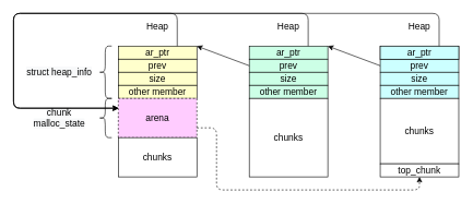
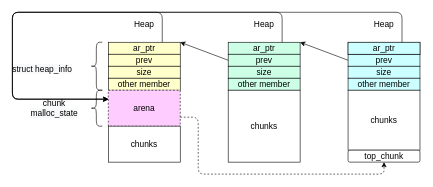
  <mxCell id="0" />
  <mxCell id="1" parent="0" />
  <mxCell id="2" value="ar_ptr" style="rounded=0;whiteSpace=wrap;html=1;fontSize=14;fillColor=#FFFFCC;" vertex="1" parent="1"><mxGeometry x="180" y="70" width="120" height="20" as="geometry" /></mxCell>
  <mxCell id="3" value="prev" style="rounded=0;whiteSpace=wrap;html=1;fontSize=14;fillColor=#FFFFCC;" vertex="1" parent="1"><mxGeometry x="180" y="90" width="120" height="20" as="geometry" /></mxCell>
  <mxCell id="4" value="size" style="rounded=0;whiteSpace=wrap;html=1;fontSize=14;fillColor=#FFFFCC;" vertex="1" parent="1"><mxGeometry x="180" y="110" width="120" height="20" as="geometry" /></mxCell>
  <mxCell id="5" value="other member" style="rounded=0;whiteSpace=wrap;html=1;fontSize=14;fillColor=#FFFFCC;" vertex="1" parent="1"><mxGeometry x="180" y="130" width="120" height="20" as="geometry" /></mxCell>
  <mxCell id="6" value="arena" style="rounded=0;whiteSpace=wrap;html=1;fontSize=14;fillColor=#FFCCFF;dashed=1;" vertex="1" parent="1"><mxGeometry x="180" y="150" width="120" height="60" as="geometry" /></mxCell>
  <mxCell id="7" value="chunks" style="rounded=0;whiteSpace=wrap;html=1;fontSize=14;" vertex="1" parent="1"><mxGeometry x="180" y="210" width="120" height="60" as="geometry" /></mxCell>
  <mxCell id="8" value="" style="shape=curlyBracket;whiteSpace=wrap;html=1;rounded=1;fontSize=14;" vertex="1" parent="1"><mxGeometry x="150" y="70" width="20" height="80" as="geometry" /></mxCell>
  <mxCell id="9" value="ar_ptr" style="rounded=0;whiteSpace=wrap;html=1;fontSize=14;fillColor=#CCFFE6;" vertex="1" parent="1"><mxGeometry x="380" y="70" width="120" height="20" as="geometry" /></mxCell>
  <mxCell id="10" value="prev" style="rounded=0;whiteSpace=wrap;html=1;fontSize=14;fillColor=#CCFFE6;" vertex="1" parent="1"><mxGeometry x="380" y="90" width="120" height="20" as="geometry" /></mxCell>
  <mxCell id="11" value="size" style="rounded=0;whiteSpace=wrap;html=1;fontSize=14;fillColor=#CCFFE6;" vertex="1" parent="1"><mxGeometry x="380" y="110" width="120" height="20" as="geometry" /></mxCell>
  <mxCell id="12" value="other member" style="rounded=0;whiteSpace=wrap;html=1;fontSize=14;fillColor=#CCFFE6;" vertex="1" parent="1"><mxGeometry x="380" y="130" width="120" height="20" as="geometry" /></mxCell>
  <mxCell id="13" value="chunks" style="rounded=0;whiteSpace=wrap;html=1;fontSize=14;" vertex="1" parent="1"><mxGeometry x="380" y="150" width="120" height="120" as="geometry" /></mxCell>
  <mxCell id="14" value="" style="shape=curlyBracket;whiteSpace=wrap;html=1;rounded=1;fontSize=14;" vertex="1" parent="1"><mxGeometry x="150" y="150" width="20" height="60" as="geometry" /></mxCell>
  <mxCell id="15" value="&#10;&#10;&lt;span style=&quot;color: rgb(0, 0, 0); font-family: helvetica; font-size: 14px; font-style: normal; font-weight: 400; letter-spacing: normal; text-align: center; text-indent: 0px; text-transform: none; word-spacing: 0px; background-color: rgb(248, 249, 250); display: inline; float: none;&quot;&gt;chunk malloc_state&lt;/span&gt;&#10;&#10;" style="text;html=1;strokeColor=none;fillColor=none;align=center;verticalAlign=middle;whiteSpace=wrap;rounded=0;fontSize=14;" vertex="1" parent="1"><mxGeometry x="30" y="170" width="120" height="20" as="geometry" /></mxCell>
- <mxCell id="16" value="&lt;span style=&quot;color: rgb(0, 0, 0); font-family: helvetica; font-size: 14px; font-style: normal; font-weight: 400; letter-spacing: normal; text-align: center; text-indent: 0px; text-transform: none; word-spacing: 0px; background-color: rgb(248, 249, 250); display: inline; float: none;&quot;&gt;struct heap_info&lt;/span&gt;" style="text;html=1;strokeColor=none;fillColor=none;align=center;verticalAlign=middle;whiteSpace=wrap;rounded=0;fontSize=14;" vertex="1" parent="1"><mxGeometry x="30" y="100" width="120" height="20" as="geometry" /></mxCell>
+ <mxCell id="16" value="&lt;span style=&quot;color: rgb(0, 0, 0); font-family: helvetica; font-size: 14px; font-style: normal; font-weight: 400; letter-spacing: normal; text-align: center; text-indent: 0px; text-transform: none; word-spacing: 0px; background-color: rgb(248, 249, 250); display: inline; float: none;&quot;&gt;struct heap_info&lt;/span&gt;" style="text;html=1;strokeColor=none;fillColor=none;align=center;verticalAlign=middle;whiteSpace=wrap;rounded=0;fontSize=14;" vertex="1" parent="1"><mxGeometry x="10" y="105" width="120" height="20" as="geometry" /></mxCell>
  <mxCell id="17" value="ar_ptr" style="rounded=0;whiteSpace=wrap;html=1;fontSize=14;" vertex="1" parent="1"><mxGeometry x="580" y="70" width="120" height="20" as="geometry" /></mxCell>
  <mxCell id="18" value="prev" style="rounded=0;whiteSpace=wrap;html=1;fontSize=14;fillColor=#CCFFFF;" vertex="1" parent="1"><mxGeometry x="580" y="90" width="120" height="20" as="geometry" /></mxCell>
  <mxCell id="19" value="size" style="rounded=0;whiteSpace=wrap;html=1;fontSize=14;fillColor=#CCFFFF;" vertex="1" parent="1"><mxGeometry x="580" y="110" width="120" height="20" as="geometry" /></mxCell>
  <mxCell id="20" value="other member" style="rounded=0;whiteSpace=wrap;html=1;fontSize=14;fillColor=#CCFFFF;" vertex="1" parent="1"><mxGeometry x="580" y="130" width="120" height="20" as="geometry" /></mxCell>
  <mxCell id="21" value="chunks" style="rounded=0;whiteSpace=wrap;html=1;fontSize=14;" vertex="1" parent="1"><mxGeometry x="580" y="150" width="120" height="100" as="geometry" /></mxCell>
- <mxCell id="22" value="top_chunk" style="rounded=0;whiteSpace=wrap;html=1;fontSize=14;" vertex="1" parent="1"><mxGeometry x="580" y="250" width="120" height="20" as="geometry" /></mxCell>
+ <mxCell id="22" value="top_chunk" style="whiteSpace=wrap;html=1;fontSize=14;rounded=1;" vertex="1" parent="1"><mxGeometry x="580" y="250" width="120" height="20" as="geometry" /></mxCell>
  <mxCell id="23" value="ar_ptr" style="rounded=0;whiteSpace=wrap;html=1;fontSize=14;fillColor=#CCFFFF;" vertex="1" parent="1"><mxGeometry x="580" y="70" width="120" height="20" as="geometry" /></mxCell>
  <mxCell id="24" value="Heap" style="text;html=1;strokeColor=none;fillColor=none;align=center;verticalAlign=middle;whiteSpace=wrap;rounded=0;fontSize=14;" vertex="1" parent="1"><mxGeometry x="220" y="30" width="40" height="20" as="geometry" /></mxCell>
  <mxCell id="25" value="Heap" style="text;html=1;strokeColor=none;fillColor=none;align=center;verticalAlign=middle;whiteSpace=wrap;rounded=0;fontSize=14;" vertex="1" parent="1"><mxGeometry x="420" y="30" width="40" height="20" as="geometry" /></mxCell>
  <mxCell id="26" value="Heap" style="text;html=1;strokeColor=none;fillColor=none;align=center;verticalAlign=middle;whiteSpace=wrap;rounded=0;fontSize=14;" vertex="1" parent="1"><mxGeometry x="620" y="30" width="40" height="20" as="geometry" /></mxCell>
  <mxCell id="27" value="" style="endArrow=classic;html=1;fontSize=14;exitX=0.75;exitY=0;exitDx=0;exitDy=0;entryX=0;entryY=0.25;entryDx=0;entryDy=0;" edge="1" parent="1" source="2" target="6"><mxGeometry width="50" height="50" relative="1" as="geometry"><mxPoint x="290" y="60" as="sourcePoint" /><mxPoint x="100" y="20" as="targetPoint" /><Array as="points"><mxPoint x="270" y="20" /><mxPoint x="20" y="20" /><mxPoint x="20" y="165" /></Array></mxGeometry></mxCell>
  <mxCell id="28" value="" style="endArrow=classic;html=1;fontSize=14;exitX=0.75;exitY=0;exitDx=0;exitDy=0;entryX=0;entryY=0.25;entryDx=0;entryDy=0;" edge="1" parent="1" source="9" target="6"><mxGeometry width="50" height="50" relative="1" as="geometry"><mxPoint x="480" y="70" as="sourcePoint" /><mxPoint x="100" y="20" as="targetPoint" /><Array as="points"><mxPoint x="470" y="20" /><mxPoint x="20" y="20" /><mxPoint x="20" y="165" /></Array></mxGeometry></mxCell>
  <mxCell id="29" value="" style="endArrow=classic;html=1;fontSize=14;exitX=0.75;exitY=0;exitDx=0;exitDy=0;entryX=0;entryY=0.25;entryDx=0;entryDy=0;" edge="1" parent="1" source="23" target="6"><mxGeometry width="50" height="50" relative="1" as="geometry"><mxPoint x="670" y="70" as="sourcePoint" /><mxPoint x="20" y="270" as="targetPoint" /><Array as="points"><mxPoint x="670" y="20" /><mxPoint x="20" y="20" /><mxPoint x="20" y="165" /></Array></mxGeometry></mxCell>
  <mxCell id="30" value="" style="endArrow=classic;html=1;fontSize=14;entryX=1;entryY=0;entryDx=0;entryDy=0;exitX=0;exitY=0.5;exitDx=0;exitDy=0;" edge="1" parent="1" source="18" target="9"><mxGeometry width="50" height="50" relative="1" as="geometry"><mxPoint x="330" y="220" as="sourcePoint" /><mxPoint x="380" y="170" as="targetPoint" /></mxGeometry></mxCell>
  <mxCell id="31" value="" style="endArrow=classic;html=1;fontSize=14;entryX=1;entryY=0;entryDx=0;entryDy=0;exitX=0;exitY=0.5;exitDx=0;exitDy=0;" edge="1" parent="1" source="10" target="2"><mxGeometry width="50" height="50" relative="1" as="geometry"><mxPoint x="330" y="220" as="sourcePoint" /><mxPoint x="380" y="170" as="targetPoint" /></mxGeometry></mxCell>
  <mxCell id="32" value="" style="endArrow=classic;html=1;fontSize=14;entryX=0.5;entryY=1;entryDx=0;entryDy=0;exitX=1;exitY=0.75;exitDx=0;exitDy=0;dashed=1;" edge="1" parent="1" source="6" target="22"><mxGeometry width="50" height="50" relative="1" as="geometry"><mxPoint x="70" y="350" as="sourcePoint" /><mxPoint x="120" y="300" as="targetPoint" /><Array as="points"><mxPoint x="330" y="195" /><mxPoint x="330" y="290" /><mxPoint x="640" y="290" /></Array></mxGeometry></mxCell>
